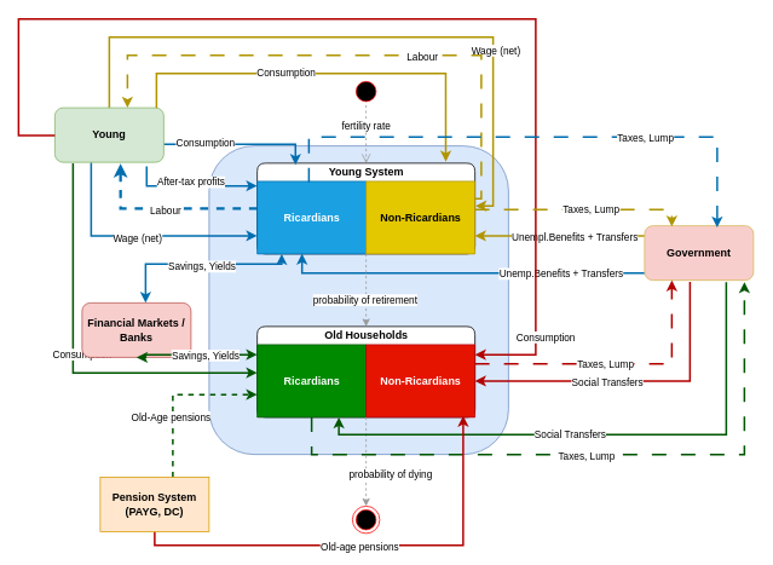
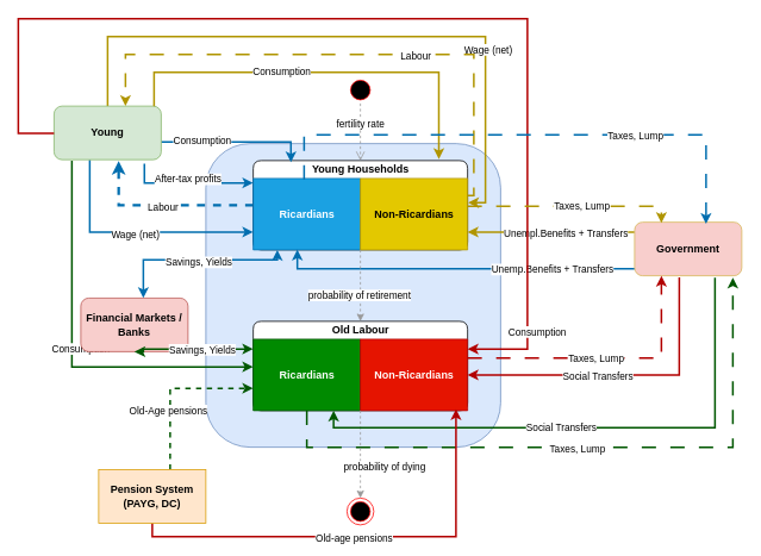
  <mxCell id="0" />
  <mxCell id="1" parent="0" />
  <mxCell id="2" value="" style="rounded=1;whiteSpace=wrap;html=1;fillColor=#dae8fc;strokeColor=#6c8ebf;" parent="1" vertex="1"><mxGeometry x="230" y="160" width="330" height="340" as="geometry" /></mxCell>
  <mxCell id="3" style="edgeStyle=orthogonalEdgeStyle;rounded=0;orthogonalLoop=1;jettySize=auto;html=1;entryX=0.603;entryY=1.023;entryDx=0;entryDy=0;entryPerimeter=0;fillColor=#1ba1e2;strokeColor=#006EAF;strokeWidth=3;dashed=1;" parent="1" source="5" target="25" edge="1"><mxGeometry relative="1" as="geometry" /></mxCell>
  <mxCell id="4" value="Labour" style="edgeLabel;html=1;align=center;verticalAlign=middle;resizable=0;points=[];" parent="3" vertex="1" connectable="0"><mxGeometry x="0.021" y="2" relative="1" as="geometry"><mxPoint as="offset" /></mxGeometry></mxCell>
- <mxCell id="5" value="Young System" style="swimlane;childLayout=stackLayout;resizeParent=1;resizeParentMax=0;startSize=20;html=1;rounded=1;swimlaneLine=0;" parent="1" vertex="1"><mxGeometry x="283" y="179" width="240" height="100" as="geometry" /></mxCell>
+ <mxCell id="5" value="Young Households" style="swimlane;childLayout=stackLayout;resizeParent=1;resizeParentMax=0;startSize=20;html=1;rounded=1;swimlaneLine=0;" parent="1" vertex="1"><mxGeometry x="283" y="179" width="240" height="100" as="geometry" /></mxCell>
  <mxCell id="6" value="Ricardians" style="swimlane;startSize=230;html=1;rounded=1;glass=0;shadow=0;fillColor=#1ba1e2;strokeColor=#006EAF;fontColor=#ffffff;" parent="5" vertex="1"><mxGeometry y="20" width="120" height="80" as="geometry" /></mxCell>
  <mxCell id="7" value="Non-Ricardians" style="swimlane;startSize=230;html=1;rounded=1;fillColor=#e3c800;fontColor=#000000;strokeColor=#B09500;" parent="5" vertex="1"><mxGeometry x="120" y="20" width="120" height="80" as="geometry" /></mxCell>
- <mxCell id="8" value="Old Households" style="swimlane;childLayout=stackLayout;resizeParent=1;resizeParentMax=0;startSize=20;html=1;rounded=1;swimlaneLine=0;" parent="1" vertex="1"><mxGeometry x="283" y="359" width="240" height="100" as="geometry" /></mxCell>
+ <mxCell id="8" value="Old Labour" style="swimlane;childLayout=stackLayout;resizeParent=1;resizeParentMax=0;startSize=20;html=1;rounded=1;swimlaneLine=0;" parent="1" vertex="1"><mxGeometry x="283" y="359" width="240" height="100" as="geometry" /></mxCell>
  <mxCell id="9" style="edgeStyle=orthogonalEdgeStyle;rounded=0;orthogonalLoop=1;jettySize=auto;html=1;fillColor=#008a00;strokeColor=#005700;strokeWidth=2;dashed=1;dashPattern=8 8;" parent="8" source="11" edge="1"><mxGeometry relative="1" as="geometry"><mxPoint x="537" y="-49" as="targetPoint" /><Array as="points"><mxPoint x="60" y="141" /><mxPoint x="537" y="141" /></Array></mxGeometry></mxCell>
  <mxCell id="10" value="Taxes, Lump" style="edgeLabel;html=1;align=center;verticalAlign=middle;resizable=0;points=[];" parent="9" vertex="1" connectable="0"><mxGeometry x="-0.03" y="-1" relative="1" as="geometry"><mxPoint as="offset" /></mxGeometry></mxCell>
  <mxCell id="11" value="Ricardians" style="swimlane;startSize=230;html=1;rounded=1;fillColor=#008a00;fontColor=#ffffff;strokeColor=#005700;" parent="8" vertex="1"><mxGeometry y="20" width="120" height="80" as="geometry" /></mxCell>
  <mxCell id="12" value="Non-Ricardians" style="swimlane;startSize=230;html=1;rounded=1;fillColor=#e51400;fontColor=#ffffff;strokeColor=#B20000;" parent="8" vertex="1"><mxGeometry x="120" y="20" width="120" height="80" as="geometry" /></mxCell>
  <mxCell id="13" value="" style="ellipse;html=1;shape=startState;fillColor=#000000;strokeColor=#ff0000;" parent="1" vertex="1"><mxGeometry x="388" y="85" width="30" height="30" as="geometry" /></mxCell>
  <mxCell id="14" value="fertility rate" style="edgeStyle=orthogonalEdgeStyle;html=1;verticalAlign=bottom;endArrow=open;endSize=8;strokeColor=#999999;rounded=0;entryX=0.5;entryY=0;entryDx=0;entryDy=0;exitX=0.5;exitY=1;exitDx=0;exitDy=0;fillColor=#bac8d3;dashed=1;" parent="1" source="13" target="5" edge="1"><mxGeometry relative="1" as="geometry"><mxPoint x="403" y="169" as="targetPoint" /><mxPoint x="403" y="148" as="sourcePoint" /></mxGeometry></mxCell>
  <mxCell id="15" value="" style="ellipse;html=1;shape=endState;fillColor=#000000;strokeColor=#ff0000;" parent="1" vertex="1"><mxGeometry x="388" y="557" width="30" height="30" as="geometry" /></mxCell>
  <mxCell id="16" value="probability of dying" style="edgeStyle=orthogonalEdgeStyle;rounded=0;orthogonalLoop=1;jettySize=auto;html=1;exitX=1;exitY=1;exitDx=0;exitDy=0;strokeColor=#999999;entryX=0.5;entryY=0;entryDx=0;entryDy=0;fillColor=#bac8d3;dashed=1;" parent="1" source="11" target="15" edge="1"><mxGeometry x="0.291" y="27" relative="1" as="geometry"><mxPoint x="403" y="489" as="targetPoint" /><mxPoint as="offset" /></mxGeometry></mxCell>
  <mxCell id="17" style="edgeStyle=orthogonalEdgeStyle;rounded=0;orthogonalLoop=1;jettySize=auto;html=1;entryX=0;entryY=0.75;entryDx=0;entryDy=0;fillColor=#1ba1e2;strokeColor=#006EAF;strokeWidth=2;" parent="1" source="25" target="6" edge="1"><mxGeometry relative="1" as="geometry"><Array as="points"><mxPoint x="100" y="259" /></Array></mxGeometry></mxCell>
  <mxCell id="18" value="Wage (net)" style="edgeLabel;html=1;align=center;verticalAlign=middle;resizable=0;points=[];" parent="17" vertex="1" connectable="0"><mxGeometry x="-0.13" y="-2" relative="1" as="geometry"><mxPoint x="16" as="offset" /></mxGeometry></mxCell>
  <mxCell id="19" style="edgeStyle=orthogonalEdgeStyle;rounded=0;orthogonalLoop=1;jettySize=auto;html=1;entryX=1.005;entryY=0.34;entryDx=0;entryDy=0;entryPerimeter=0;fillColor=#e3c800;strokeColor=#B09500;strokeWidth=2;" parent="1" source="25" target="7" edge="1"><mxGeometry relative="1" as="geometry"><Array as="points"><mxPoint x="120" y="40" /><mxPoint x="543" y="40" /><mxPoint x="543" y="226" /></Array></mxGeometry></mxCell>
  <mxCell id="20" value="Wage (net)" style="edgeLabel;html=1;align=center;verticalAlign=middle;resizable=0;points=[];" parent="19" vertex="1" connectable="0"><mxGeometry x="0.458" y="2" relative="1" as="geometry"><mxPoint as="offset" /></mxGeometry></mxCell>
  <mxCell id="21" style="edgeStyle=orthogonalEdgeStyle;rounded=0;orthogonalLoop=1;jettySize=auto;html=1;entryX=0;entryY=0.25;entryDx=0;entryDy=0;exitX=0.843;exitY=1.077;exitDx=0;exitDy=0;exitPerimeter=0;fillColor=#1ba1e2;strokeColor=#006EAF;strokeWidth=2;" parent="1" source="25" target="5" edge="1"><mxGeometry relative="1" as="geometry"><Array as="points"><mxPoint x="161" y="204" /></Array></mxGeometry></mxCell>
  <mxCell id="22" value="After-tax profits" style="edgeLabel;html=1;align=center;verticalAlign=middle;resizable=0;points=[];" parent="21" vertex="1" connectable="0"><mxGeometry x="-0.239" y="-2" relative="1" as="geometry"><mxPoint x="16" y="-7" as="offset" /></mxGeometry></mxCell>
  <mxCell id="23" style="edgeStyle=orthogonalEdgeStyle;rounded=0;orthogonalLoop=1;jettySize=auto;html=1;entryX=0.176;entryY=0.02;entryDx=0;entryDy=0;entryPerimeter=0;fillColor=#1ba1e2;strokeColor=#006EAF;strokeWidth=2;" parent="1" source="25" target="5" edge="1"><mxGeometry relative="1" as="geometry"><Array as="points"><mxPoint x="325" y="158" /></Array></mxGeometry></mxCell>
  <mxCell id="24" value="Consumption" style="edgeLabel;html=1;align=center;verticalAlign=middle;resizable=0;points=[];" parent="23" vertex="1" connectable="0"><mxGeometry x="-0.464" y="2" relative="1" as="geometry"><mxPoint as="offset" /></mxGeometry></mxCell>
  <mxCell id="25" value="Young" style="rounded=1;whiteSpace=wrap;html=1;fillColor=#d5e8d4;strokeColor=#82b366;fontStyle=1" parent="1" vertex="1"><mxGeometry x="60" y="118" width="120" height="60" as="geometry" /></mxCell>
  <mxCell id="26" style="edgeStyle=orthogonalEdgeStyle;rounded=0;orthogonalLoop=1;jettySize=auto;html=1;fillColor=#e3c800;strokeColor=#B09500;strokeWidth=2;dashed=1;dashPattern=8 8;" parent="1" source="7" target="25" edge="1"><mxGeometry relative="1" as="geometry"><Array as="points"><mxPoint x="530" y="218" /><mxPoint x="530" y="60" /><mxPoint x="140" y="60" /></Array></mxGeometry></mxCell>
  <mxCell id="27" value="Labour" style="edgeLabel;html=1;align=center;verticalAlign=middle;resizable=0;points=[];" parent="26" vertex="1" connectable="0"><mxGeometry x="-0.247" y="1" relative="1" as="geometry"><mxPoint as="offset" /></mxGeometry></mxCell>
  <mxCell id="28" style="edgeStyle=orthogonalEdgeStyle;rounded=0;orthogonalLoop=1;jettySize=auto;html=1;entryX=1;entryY=0.75;entryDx=0;entryDy=0;fillColor=#e3c800;strokeColor=#B09500;strokeWidth=2;" parent="1" source="36" target="7" edge="1"><mxGeometry relative="1" as="geometry"><Array as="points"><mxPoint x="650" y="259" /><mxPoint x="650" y="259" /></Array></mxGeometry></mxCell>
  <mxCell id="29" value="Unempl.Benefits + Transfers" style="edgeLabel;html=1;align=center;verticalAlign=middle;resizable=0;points=[];" parent="28" vertex="1" connectable="0"><mxGeometry x="-0.195" y="1" relative="1" as="geometry"><mxPoint x="-3" as="offset" /></mxGeometry></mxCell>
  <mxCell id="30" style="edgeStyle=orthogonalEdgeStyle;rounded=0;orthogonalLoop=1;jettySize=auto;html=1;entryX=0.412;entryY=0.995;entryDx=0;entryDy=0;entryPerimeter=0;fillColor=#1ba1e2;strokeColor=#006EAF;strokeWidth=2;" parent="1" source="36" target="6" edge="1"><mxGeometry relative="1" as="geometry"><mxPoint x="330" y="288" as="targetPoint" /><Array as="points"><mxPoint x="332" y="300" /></Array></mxGeometry></mxCell>
  <mxCell id="31" value="Unemp.Benefits + Transfers" style="edgeLabel;html=1;align=center;verticalAlign=middle;resizable=0;points=[];" parent="30" vertex="1" connectable="0"><mxGeometry x="-0.793" relative="1" as="geometry"><mxPoint x="-52" as="offset" /></mxGeometry></mxCell>
  <mxCell id="32" style="edgeStyle=orthogonalEdgeStyle;rounded=0;orthogonalLoop=1;jettySize=auto;html=1;entryX=1;entryY=0.5;entryDx=0;entryDy=0;exitX=0.417;exitY=1.033;exitDx=0;exitDy=0;exitPerimeter=0;fillColor=#e51400;strokeColor=#B20000;strokeWidth=2;" parent="1" source="36" target="12" edge="1"><mxGeometry relative="1" as="geometry"><mxPoint x="760" y="338" as="sourcePoint" /><Array as="points"><mxPoint x="760" y="419" /></Array></mxGeometry></mxCell>
  <mxCell id="33" value="Social Transfers" style="edgeLabel;html=1;align=center;verticalAlign=middle;resizable=0;points=[];" parent="32" vertex="1" connectable="0"><mxGeometry x="0.164" y="1" relative="1" as="geometry"><mxPoint as="offset" /></mxGeometry></mxCell>
  <mxCell id="34" style="edgeStyle=orthogonalEdgeStyle;rounded=0;orthogonalLoop=1;jettySize=auto;html=1;entryX=0.75;entryY=1;entryDx=0;entryDy=0;fillColor=#008a00;strokeColor=#005700;strokeWidth=2;" parent="1" target="11" edge="1"><mxGeometry relative="1" as="geometry"><mxPoint x="800" y="310" as="sourcePoint" /><mxPoint x="440" y="458" as="targetPoint" /><Array as="points"><mxPoint x="800" y="478" /><mxPoint x="373" y="478" /></Array></mxGeometry></mxCell>
  <mxCell id="35" value="Social Transfers" style="edgeLabel;html=1;align=center;verticalAlign=middle;resizable=0;points=[];" parent="34" vertex="1" connectable="0"><mxGeometry x="0.112" y="3" relative="1" as="geometry"><mxPoint y="-4" as="offset" /></mxGeometry></mxCell>
  <mxCell id="36" value="Government" style="rounded=1;whiteSpace=wrap;html=1;fillColor=#f8cecc;strokeColor=#d6b656;fontStyle=1;" parent="1" vertex="1"><mxGeometry x="710" y="248" width="120" height="60" as="geometry" /></mxCell>
  <mxCell id="37" style="edgeStyle=orthogonalEdgeStyle;rounded=0;orthogonalLoop=1;jettySize=auto;html=1;fillColor=#e51400;strokeColor=#B20000;strokeWidth=2;" parent="1" edge="1"><mxGeometry relative="1" as="geometry"><mxPoint x="60" y="148.5" as="sourcePoint" /><mxPoint x="523" y="390" as="targetPoint" /><Array as="points"><mxPoint x="20" y="149" /><mxPoint x="20" y="20" /><mxPoint x="590" y="20" /><mxPoint x="590" y="390" /><mxPoint x="523" y="390" /></Array></mxGeometry></mxCell>
  <mxCell id="38" value="Consumption" style="edgeLabel;html=1;align=center;verticalAlign=middle;resizable=0;points=[];" parent="37" vertex="1" connectable="0"><mxGeometry x="0.696" y="-1" relative="1" as="geometry"><mxPoint x="11" y="92" as="offset" /></mxGeometry></mxCell>
  <mxCell id="39" value="Consumption" style="edgeStyle=orthogonalEdgeStyle;rounded=0;orthogonalLoop=1;jettySize=auto;html=1;entryX=0;entryY=0.75;entryDx=0;entryDy=0;fillColor=#008a00;strokeColor=#005700;strokeWidth=2;fontColor=#000000;" parent="1" edge="1"><mxGeometry x="-0.028" y="10" relative="1" as="geometry"><mxPoint x="80" y="179" as="sourcePoint" /><mxPoint x="283" y="410" as="targetPoint" /><Array as="points"><mxPoint x="80" y="410" /></Array><mxPoint as="offset" /></mxGeometry></mxCell>
  <mxCell id="40" style="edgeStyle=orthogonalEdgeStyle;rounded=0;orthogonalLoop=1;jettySize=auto;html=1;exitX=0.93;exitY=-0.003;exitDx=0;exitDy=0;entryX=0.866;entryY=-0.016;entryDx=0;entryDy=0;entryPerimeter=0;exitPerimeter=0;fillColor=#e3c800;strokeColor=#B09500;strokeWidth=2;" parent="1" target="5" edge="1"><mxGeometry relative="1" as="geometry"><mxPoint x="172" y="118" as="sourcePoint" /><mxPoint x="490" y="175" as="targetPoint" /><Array as="points"><mxPoint x="172" y="80" /><mxPoint x="491" y="80" /></Array></mxGeometry></mxCell>
  <mxCell id="41" value="Consumption" style="edgeLabel;html=1;align=center;verticalAlign=middle;resizable=0;points=[];" parent="40" vertex="1" connectable="0"><mxGeometry x="-0.206" y="2" relative="1" as="geometry"><mxPoint as="offset" /></mxGeometry></mxCell>
  <mxCell id="42" style="edgeStyle=orthogonalEdgeStyle;rounded=0;orthogonalLoop=1;jettySize=auto;html=1;exitX=0.558;exitY=0.013;exitDx=0;exitDy=0;exitPerimeter=0;fillColor=#1ba1e2;strokeColor=#006EAF;strokeWidth=2;dashed=1;dashPattern=8 8;" parent="1" edge="1"><mxGeometry relative="1" as="geometry"><mxPoint x="340" y="200.22" as="sourcePoint" /><mxPoint x="790" y="250" as="targetPoint" /><Array as="points"><mxPoint x="340" y="150" /><mxPoint x="790" y="150" /><mxPoint x="790" y="248" /></Array></mxGeometry></mxCell>
  <mxCell id="43" value="Taxes, Lump" style="edgeLabel;html=1;align=center;verticalAlign=middle;resizable=0;points=[];" parent="42" vertex="1" connectable="0"><mxGeometry x="0.402" relative="1" as="geometry"><mxPoint as="offset" /></mxGeometry></mxCell>
  <mxCell id="44" style="edgeStyle=orthogonalEdgeStyle;rounded=0;orthogonalLoop=1;jettySize=auto;html=1;fillColor=#e3c800;strokeColor=#B09500;strokeWidth=2;dashed=1;dashPattern=8 8;" parent="1" source="7" edge="1"><mxGeometry relative="1" as="geometry"><mxPoint x="740" y="249" as="targetPoint" /><Array as="points"><mxPoint x="740" y="230" /><mxPoint x="740" y="249" /></Array></mxGeometry></mxCell>
  <mxCell id="45" value="Taxes, Lump" style="edgeLabel;html=1;align=center;verticalAlign=middle;resizable=0;points=[];" parent="44" vertex="1" connectable="0"><mxGeometry x="0.121" y="-3" relative="1" as="geometry"><mxPoint x="-5" y="-4" as="offset" /></mxGeometry></mxCell>
  <mxCell id="46" style="edgeStyle=orthogonalEdgeStyle;rounded=0;orthogonalLoop=1;jettySize=auto;html=1;entryX=0.25;entryY=1;entryDx=0;entryDy=0;fillColor=#e51400;strokeColor=#B20000;dashed=1;dashPattern=8 8;strokeWidth=2;" parent="1" source="12" target="36" edge="1"><mxGeometry relative="1" as="geometry"><mxPoint x="740" y="340" as="targetPoint" /><Array as="points"><mxPoint x="740" y="400" /></Array></mxGeometry></mxCell>
  <mxCell id="47" value="Taxes, Lump" style="edgeLabel;html=1;align=center;verticalAlign=middle;resizable=0;points=[];" parent="46" vertex="1" connectable="0"><mxGeometry x="-0.074" relative="1" as="geometry"><mxPoint as="offset" /></mxGeometry></mxCell>
  <mxCell id="48" style="edgeStyle=orthogonalEdgeStyle;rounded=0;orthogonalLoop=1;jettySize=auto;html=1;entryX=0;entryY=0.75;entryDx=0;entryDy=0;fillColor=#008a00;strokeColor=#005700;strokeWidth=2;dashed=1;" parent="1" source="52" target="8" edge="1"><mxGeometry relative="1" as="geometry"><Array as="points"><mxPoint x="190" y="434" /></Array></mxGeometry></mxCell>
  <mxCell id="49" value="Old-Age pensions" style="edgeLabel;html=1;align=center;verticalAlign=middle;resizable=0;points=[];" parent="48" vertex="1" connectable="0"><mxGeometry x="-0.276" y="3" relative="1" as="geometry"><mxPoint as="offset" /></mxGeometry></mxCell>
  <mxCell id="50" style="edgeStyle=orthogonalEdgeStyle;rounded=0;orthogonalLoop=1;jettySize=auto;html=1;entryX=0.892;entryY=0.98;entryDx=0;entryDy=0;entryPerimeter=0;fillColor=#e51400;strokeColor=#B20000;strokeWidth=2;" parent="1" source="52" target="12" edge="1"><mxGeometry relative="1" as="geometry"><Array as="points"><mxPoint x="170" y="600" /><mxPoint x="510" y="600" /></Array></mxGeometry></mxCell>
  <mxCell id="51" value="Old-age pensions" style="edgeLabel;html=1;align=center;verticalAlign=middle;resizable=0;points=[];" parent="50" vertex="1" connectable="0"><mxGeometry x="-0.036" y="-1" relative="1" as="geometry"><mxPoint as="offset" /></mxGeometry></mxCell>
  <mxCell id="52" value="Pension System (PAYG, DC)" style="whiteSpace=wrap;html=1;fillColor=#ffe6cc;strokeColor=#d79b00;fontStyle=1;rounded=0;" parent="1" vertex="1"><mxGeometry x="110" y="525" width="120" height="60" as="geometry" /></mxCell>
  <mxCell id="53" value="" style="edgeStyle=orthogonalEdgeStyle;rounded=0;orthogonalLoop=1;jettySize=auto;html=1;exitX=1;exitY=1;exitDx=0;exitDy=0;entryX=0.5;entryY=0;entryDx=0;entryDy=0;strokeColor=#999999;fillColor=#bac8d3;dashed=1;" parent="1" source="6" target="8" edge="1"><mxGeometry relative="1" as="geometry"><mxPoint x="403" y="279" as="sourcePoint" /><mxPoint x="403" y="359" as="targetPoint" /></mxGeometry></mxCell>
  <mxCell id="54" value="probability of retirement" style="edgeLabel;html=1;align=center;verticalAlign=middle;resizable=0;points=[];" vertex="1" connectable="0" parent="53"><mxGeometry x="0.255" y="-2" relative="1" as="geometry"><mxPoint as="offset" /></mxGeometry></mxCell>
  <mxCell id="55" value="Financial Markets / Banks" style="rounded=1;whiteSpace=wrap;html=1;fontStyle=1;fillColor=#f8cecc;strokeColor=#b85450;" parent="1" vertex="1"><mxGeometry x="90" y="333" width="120" height="60" as="geometry" /></mxCell>
  <mxCell id="56" style="edgeStyle=orthogonalEdgeStyle;rounded=0;orthogonalLoop=1;jettySize=auto;html=1;entryX=0.5;entryY=1;entryDx=0;entryDy=0;startArrow=classic;startFill=1;fillColor=#008a00;strokeColor=#005700;strokeWidth=2;" parent="1" source="11" target="55" edge="1"><mxGeometry relative="1" as="geometry"><Array as="points"><mxPoint x="160" y="390" /></Array></mxGeometry></mxCell>
  <mxCell id="57" value="Savings, Yields" style="edgeLabel;html=1;align=center;verticalAlign=middle;resizable=0;points=[];" parent="56" vertex="1" connectable="0"><mxGeometry x="0.051" relative="1" as="geometry"><mxPoint x="13" as="offset" /></mxGeometry></mxCell>
  <mxCell id="58" style="edgeStyle=orthogonalEdgeStyle;rounded=0;orthogonalLoop=1;jettySize=auto;html=1;fillColor=#1ba1e2;strokeColor=#006EAF;strokeWidth=2;startArrow=classic;startFill=1;" parent="1" source="6" target="55" edge="1"><mxGeometry relative="1" as="geometry"><Array as="points"><mxPoint x="310" y="290" /><mxPoint x="160" y="290" /></Array></mxGeometry></mxCell>
  <mxCell id="59" value="Savings, Yields" style="edgeLabel;html=1;align=center;verticalAlign=middle;resizable=0;points=[];" parent="58" vertex="1" connectable="0"><mxGeometry x="-0.26" y="2" relative="1" as="geometry"><mxPoint x="-25" as="offset" /></mxGeometry></mxCell>
